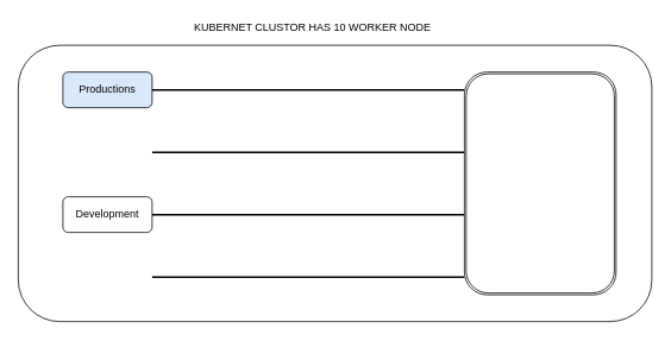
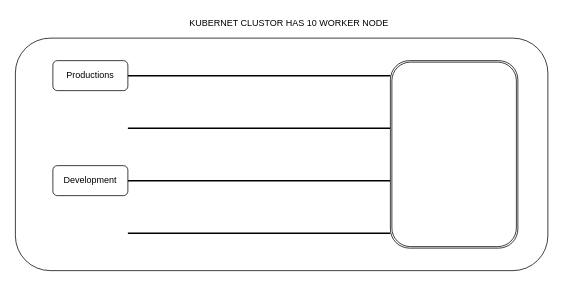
  <mxCell id="0" />
  <mxCell id="1" parent="0" />
  <mxCell id="2" value="" style="rounded=1;whiteSpace=wrap;html=1;" vertex="1" parent="1"><mxGeometry x="20" y="50" width="710" height="310" as="geometry" /></mxCell>
- <mxCell id="3" value="KUBERNET CLUSTOR HAS 10 WORKER NODE" style="text;html=1;strokeColor=none;fillColor=none;align=center;verticalAlign=middle;whiteSpace=wrap;rounded=0;" vertex="1" parent="1"><mxGeometry x="45" y="20" width="610" height="20" as="geometry" /></mxCell>
- <mxCell id="4" value="Productions" style="rounded=1;whiteSpace=wrap;html=1;fillColor=#dae8fc;" vertex="1" parent="1"><mxGeometry x="70" y="80" width="100" height="40" as="geometry" /></mxCell>
+ <mxCell id="3" value="KUBERNET CLUSTOR HAS 10 WORKER NODE" style="text;html=1;strokeColor=none;fillColor=none;align=center;verticalAlign=middle;whiteSpace=wrap;rounded=0;" vertex="1" parent="1"><mxGeometry x="80" y="20" width="610" height="20" as="geometry" /></mxCell>
+ <mxCell id="4" value="Productions" style="rounded=1;whiteSpace=wrap;html=1;" vertex="1" parent="1"><mxGeometry x="70" y="80" width="100" height="40" as="geometry" /></mxCell>
  <mxCell id="5" value="Development&lt;span style=&quot;color: rgba(0 , 0 , 0 , 0) ; font-family: monospace ; font-size: 0px&quot;&gt;%3CmxGraphModel%3E%3Croot%3E%3CmxCell%20id%3D%220%22%2F%3E%3CmxCell%20id%3D%221%22%20parent%3D%220%22%2F%3E%3CmxCell%20id%3D%222%22%20value%3D%22Testing%22%20style%3D%22rounded%3D1%3BwhiteSpace%3Dwrap%3Bhtml%3D1%3B%22%20vertex%3D%221%22%20parent%3D%221%22%3E%3CmxGeometry%20x%3D%22110%22%20y%3D%22160%22%20width%3D%22100%22%20height%3D%2240%22%20as%3D%22geometry%22%2F%3E%3C%2FmxCell%3E%3C%2Froot%3E%3C%2FmxGraphModel%3E&lt;/span&gt;" style="rounded=1;whiteSpace=wrap;html=1;" vertex="1" parent="1"><mxGeometry x="70" y="220" width="100" height="40" as="geometry" /></mxCell>
  <mxCell id="6" value="" style="line;strokeWidth=2;html=1;" vertex="1" parent="1"><mxGeometry x="170" y="95" width="350" height="10" as="geometry" /></mxCell>
  <mxCell id="7" value="" style="line;strokeWidth=2;html=1;" vertex="1" parent="1"><mxGeometry x="170" y="165" width="350" height="10" as="geometry" /></mxCell>
  <mxCell id="8" value="" style="line;strokeWidth=2;html=1;" vertex="1" parent="1"><mxGeometry x="170" y="235" width="350" height="10" as="geometry" /></mxCell>
  <mxCell id="9" value="" style="line;strokeWidth=2;html=1;" vertex="1" parent="1"><mxGeometry x="170" y="305" width="350" height="10" as="geometry" /></mxCell>
  <mxCell id="10" value="" style="shape=ext;double=1;rounded=1;whiteSpace=wrap;html=1;" vertex="1" parent="1"><mxGeometry x="520" y="80" width="170" height="250" as="geometry" /></mxCell>
